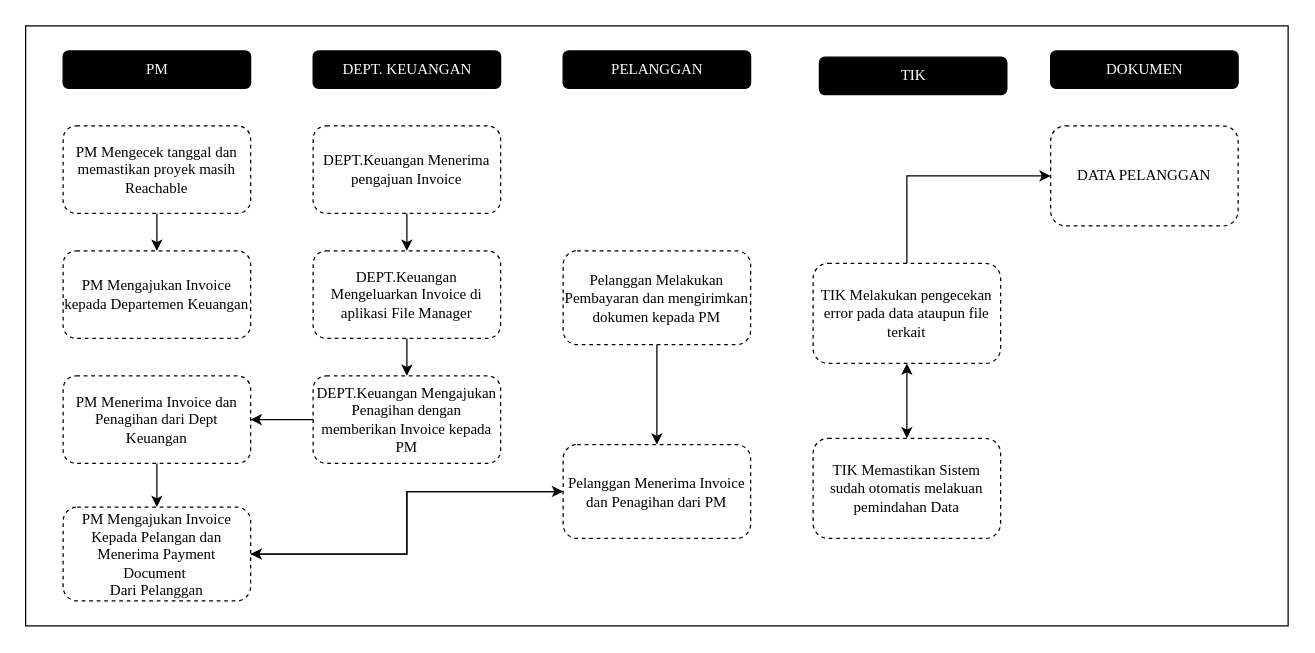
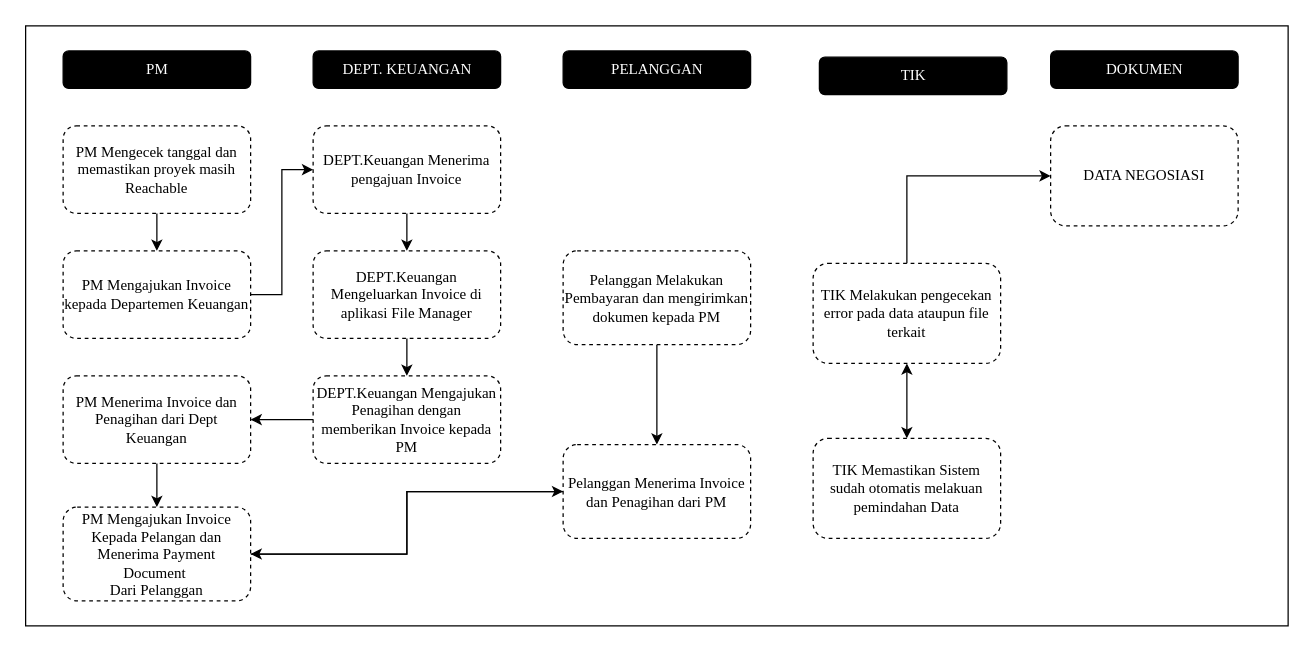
  <mxCell id="0" />
  <mxCell id="1" parent="0" />
  <mxCell id="2" value="PM" style="rounded=1;html=1;fillColor=#000000;fontColor=#ffffff;fontFamily=Verdana;" vertex="1" parent="1"><mxGeometry x="50" y="40" width="150" height="30" as="geometry" /></mxCell>
  <mxCell id="3" value="DEPT. KEUANGAN" style="rounded=1;html=1;fillColor=#000000;fontColor=#ffffff;fontFamily=Verdana;" vertex="1" parent="1"><mxGeometry x="250" y="40" width="150" height="30" as="geometry" /></mxCell>
  <mxCell id="4" value="PELANGGAN" style="rounded=1;html=1;fillColor=#000000;fontColor=#ffffff;fontFamily=Verdana;" vertex="1" parent="1"><mxGeometry x="450" y="40" width="150" height="30" as="geometry" /></mxCell>
  <mxCell id="5" value="PM Mengecek tanggal dan memastikan proyek masih Reachable" style="rounded=1;whiteSpace=wrap;html=1;fontFamily=Verdana;dashed=1;" vertex="1" parent="1"><mxGeometry x="50" y="100" width="150" height="70" as="geometry" /></mxCell>
  <mxCell id="6" style="edgeStyle=orthogonalEdgeStyle;rounded=0;orthogonalLoop=1;jettySize=auto;html=1;exitX=0.5;exitY=1;exitDx=0;exitDy=0;" edge="1" parent="1"><mxGeometry relative="1" as="geometry"><mxPoint x="570" y="160" as="sourcePoint" /><mxPoint x="570" y="160" as="targetPoint" /></mxGeometry></mxCell>
  <mxCell id="7" value="&lt;font face=&quot;Verdana&quot;&gt;DEPT.Keuangan Menerima pengajuan Invoice&lt;/font&gt;" style="rounded=1;whiteSpace=wrap;html=1;dashed=1;" vertex="1" parent="1"><mxGeometry x="250" y="100" width="150" height="70" as="geometry" /></mxCell>
  <mxCell id="8" value="&lt;font face=&quot;Verdana&quot;&gt;DEPT.Keuangan Mengeluarkan Invoice di aplikasi File Manager&lt;/font&gt;" style="rounded=1;whiteSpace=wrap;html=1;dashed=1;" vertex="1" parent="1"><mxGeometry x="250" y="200" width="150" height="70" as="geometry" /></mxCell>
  <mxCell id="9" value="&lt;font face=&quot;Verdana&quot;&gt;TIK Memastikan Sistem sudah otomatis melakuan pemindahan Data&lt;/font&gt;" style="rounded=1;whiteSpace=wrap;html=1;dashed=1;" vertex="1" parent="1"><mxGeometry x="650" y="350" width="150" height="80" as="geometry" /></mxCell>
- <mxCell id="10" value="&lt;font face=&quot;Verdana&quot;&gt;DATA PELANGGAN&lt;/font&gt;" style="rounded=1;whiteSpace=wrap;html=1;dashed=1;" vertex="1" parent="1"><mxGeometry x="840" y="100" width="150" height="80" as="geometry" /></mxCell>
+ <mxCell id="10" value="&lt;font face=&quot;Verdana&quot;&gt;DATA NEGOSIASI&lt;/font&gt;" style="rounded=1;whiteSpace=wrap;html=1;dashed=1;" vertex="1" parent="1"><mxGeometry x="840" y="100" width="150" height="80" as="geometry" /></mxCell>
  <mxCell id="11" style="edgeStyle=orthogonalEdgeStyle;rounded=0;orthogonalLoop=1;jettySize=auto;html=1;exitX=0.5;exitY=0;exitDx=0;exitDy=0;entryX=0;entryY=0.5;entryDx=0;entryDy=0;" edge="1" parent="1" source="12" target="10"><mxGeometry relative="1" as="geometry" /></mxCell>
  <mxCell id="12" value="&lt;font face=&quot;Verdana&quot;&gt;TIK Melakukan pengecekan error pada data ataupun file terkait&lt;/font&gt;" style="rounded=1;whiteSpace=wrap;html=1;dashed=1;" vertex="1" parent="1"><mxGeometry x="650" y="210" width="150" height="80" as="geometry" /></mxCell>
  <mxCell id="13" value="" style="endArrow=classic;startArrow=classic;html=1;rounded=0;exitX=0.5;exitY=0;exitDx=0;exitDy=0;entryX=0.5;entryY=1;entryDx=0;entryDy=0;" edge="1" parent="1" source="9" target="12"><mxGeometry width="50" height="50" relative="1" as="geometry"><mxPoint x="330" y="400" as="sourcePoint" /><mxPoint x="380" y="350" as="targetPoint" /></mxGeometry></mxCell>
+ <mxCell id="14" style="edgeStyle=orthogonalEdgeStyle;rounded=0;orthogonalLoop=1;jettySize=auto;html=1;entryX=0;entryY=0.5;entryDx=0;entryDy=0;" edge="1" parent="1" source="15" target="7"><mxGeometry relative="1" as="geometry" /></mxCell>
  <mxCell id="15" value="PM Mengajukan Invoice kepada Departemen Keuangan" style="rounded=1;whiteSpace=wrap;html=1;fontFamily=Verdana;dashed=1;" vertex="1" parent="1"><mxGeometry x="50" y="200" width="150" height="70" as="geometry" /></mxCell>
  <mxCell id="16" value="PM Menerima Invoice dan Penagihan dari Dept Keuangan" style="rounded=1;whiteSpace=wrap;html=1;fontFamily=Verdana;dashed=1;" vertex="1" parent="1"><mxGeometry x="50" y="300" width="150" height="70" as="geometry" /></mxCell>
  <mxCell id="17" style="edgeStyle=orthogonalEdgeStyle;rounded=0;orthogonalLoop=1;jettySize=auto;html=1;entryX=0;entryY=0.5;entryDx=0;entryDy=0;" edge="1" parent="1" source="18" target="24"><mxGeometry relative="1" as="geometry" /></mxCell>
  <mxCell id="18" value="PM Mengajukan Invoice Kepada Pelangan dan Menerima Payment Document&amp;nbsp;&lt;div&gt;Dari Pelanggan&lt;/div&gt;" style="rounded=1;whiteSpace=wrap;html=1;fontFamily=Verdana;dashed=1;" vertex="1" parent="1"><mxGeometry x="50" y="405" width="150" height="75" as="geometry" /></mxCell>
  <mxCell id="19" value="TIK" style="rounded=1;html=1;fillColor=#000000;fontColor=#ffffff;fontFamily=Verdana;" vertex="1" parent="1"><mxGeometry x="655" y="45" width="150" height="30" as="geometry" /></mxCell>
  <mxCell id="20" value="DOKUMEN" style="rounded=1;html=1;fillColor=#000000;fontColor=#ffffff;fontFamily=Verdana;" vertex="1" parent="1"><mxGeometry x="840" y="40" width="150" height="30" as="geometry" /></mxCell>
  <mxCell id="21" value="" style="edgeStyle=orthogonalEdgeStyle;rounded=0;orthogonalLoop=1;jettySize=auto;html=1;" edge="1" parent="1" source="22" target="16"><mxGeometry relative="1" as="geometry" /></mxCell>
  <mxCell id="22" value="&lt;font face=&quot;Verdana&quot;&gt;DEPT.Keuangan Mengajukan Penagihan dengan memberikan Invoice kepada PM&lt;/font&gt;" style="rounded=1;whiteSpace=wrap;html=1;dashed=1;" vertex="1" parent="1"><mxGeometry x="250" y="300" width="150" height="70" as="geometry" /></mxCell>
  <mxCell id="23" style="edgeStyle=orthogonalEdgeStyle;rounded=0;orthogonalLoop=1;jettySize=auto;html=1;entryX=1;entryY=0.5;entryDx=0;entryDy=0;" edge="1" parent="1" source="24" target="18"><mxGeometry relative="1" as="geometry" /></mxCell>
  <mxCell id="24" value="Pelanggan Menerima Invoice dan Penagihan dari PM" style="rounded=1;whiteSpace=wrap;html=1;fontFamily=Verdana;dashed=1;" vertex="1" parent="1"><mxGeometry x="450" y="355" width="150" height="75" as="geometry" /></mxCell>
  <mxCell id="25" value="" style="edgeStyle=orthogonalEdgeStyle;rounded=0;orthogonalLoop=1;jettySize=auto;html=1;" edge="1" parent="1" source="26" target="24"><mxGeometry relative="1" as="geometry" /></mxCell>
  <mxCell id="26" value="Pelanggan Melakukan Pembayaran dan mengirimkan dokumen kepada PM" style="rounded=1;whiteSpace=wrap;html=1;fontFamily=Verdana;dashed=1;" vertex="1" parent="1"><mxGeometry x="450" y="200" width="150" height="75" as="geometry" /></mxCell>
  <mxCell id="27" value="" style="endArrow=classic;html=1;rounded=0;exitX=0.5;exitY=1;exitDx=0;exitDy=0;entryX=0.5;entryY=0;entryDx=0;entryDy=0;" edge="1" parent="1" source="5" target="15"><mxGeometry width="50" height="50" relative="1" as="geometry"><mxPoint x="320" y="240" as="sourcePoint" /><mxPoint x="370" y="190" as="targetPoint" /></mxGeometry></mxCell>
  <mxCell id="28" value="" style="endArrow=classic;html=1;rounded=0;exitX=0.5;exitY=1;exitDx=0;exitDy=0;entryX=0.5;entryY=0;entryDx=0;entryDy=0;" edge="1" parent="1" source="7" target="8"><mxGeometry width="50" height="50" relative="1" as="geometry"><mxPoint x="320" y="240" as="sourcePoint" /><mxPoint x="370" y="190" as="targetPoint" /></mxGeometry></mxCell>
  <mxCell id="29" value="" style="endArrow=classic;html=1;rounded=0;exitX=0.5;exitY=1;exitDx=0;exitDy=0;entryX=0.5;entryY=0;entryDx=0;entryDy=0;" edge="1" parent="1" source="8" target="22"><mxGeometry width="50" height="50" relative="1" as="geometry"><mxPoint x="320" y="240" as="sourcePoint" /><mxPoint x="370" y="190" as="targetPoint" /></mxGeometry></mxCell>
  <mxCell id="30" value="" style="endArrow=classic;html=1;rounded=0;exitX=0.5;exitY=1;exitDx=0;exitDy=0;entryX=0.5;entryY=0;entryDx=0;entryDy=0;" edge="1" parent="1" source="16" target="18"><mxGeometry width="50" height="50" relative="1" as="geometry"><mxPoint x="320" y="240" as="sourcePoint" /><mxPoint x="370" y="190" as="targetPoint" /></mxGeometry></mxCell>
  <mxCell id="31" value="" style="rounded=0;whiteSpace=wrap;html=1;fillColor=none;" vertex="1" parent="1"><mxGeometry x="20" y="20" width="1010" height="480" as="geometry" /></mxCell>
